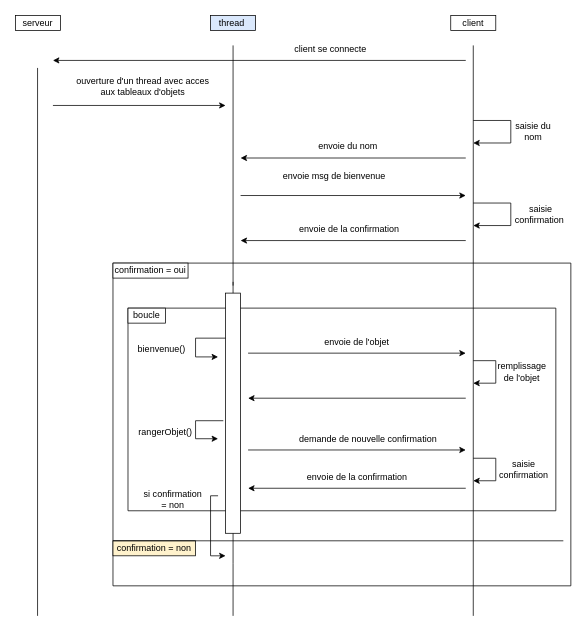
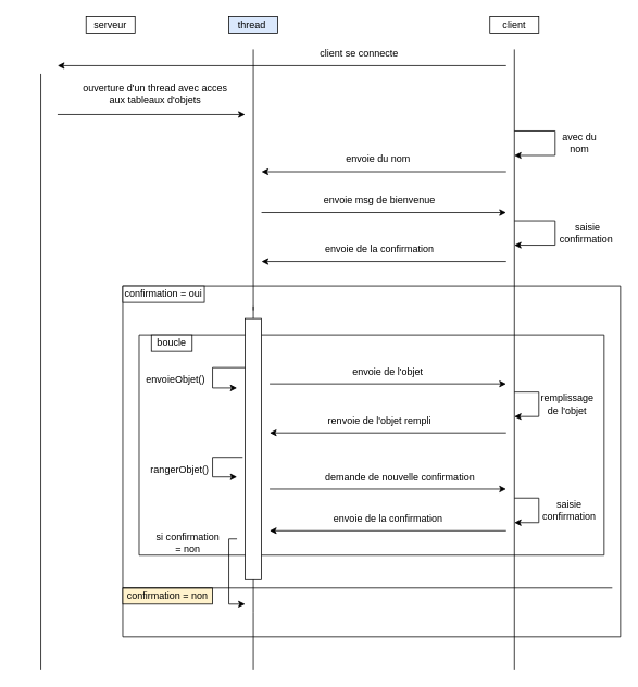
  <mxCell id="0" />
  <mxCell id="1" parent="0" />
- <mxCell id="2" value="serveur&lt;br&gt;" style="rounded=0;whiteSpace=wrap;html=1;" vertex="1" parent="1"><mxGeometry x="20" y="20" width="60" height="20" as="geometry" /></mxCell>
+ <mxCell id="2" value="serveur&lt;br&gt;" style="rounded=0;whiteSpace=wrap;html=1;" vertex="1" parent="1"><mxGeometry x="105" y="20" width="60" height="20" as="geometry" /></mxCell>
  <mxCell id="3" value="thread&amp;nbsp;" style="rounded=0;whiteSpace=wrap;html=1;fillColor=#dae8fc;" vertex="1" parent="1"><mxGeometry x="280" y="20" width="60" height="20" as="geometry" /></mxCell>
  <mxCell id="4" value="client" style="rounded=0;whiteSpace=wrap;html=1;" vertex="1" parent="1"><mxGeometry x="600" y="20" width="60" height="20" as="geometry" /></mxCell>
  <mxCell id="5" value="" style="endArrow=none;html=1;rounded=0;" edge="1" parent="1"><mxGeometry width="50" height="50" relative="1" as="geometry"><mxPoint x="49.5" y="820" as="sourcePoint" /><mxPoint x="49.5" y="90" as="targetPoint" /></mxGeometry></mxCell>
  <mxCell id="6" value="" style="endArrow=none;html=1;rounded=0;startArrow=none;" edge="1" parent="1"><mxGeometry width="50" height="50" relative="1" as="geometry"><mxPoint x="310" y="380" as="sourcePoint" /><mxPoint x="310" y="60" as="targetPoint" /></mxGeometry></mxCell>
  <mxCell id="7" value="" style="endArrow=none;html=1;rounded=0;" edge="1" parent="1"><mxGeometry width="50" height="50" relative="1" as="geometry"><mxPoint x="630" y="820" as="sourcePoint" /><mxPoint x="630" y="60" as="targetPoint" /></mxGeometry></mxCell>
  <mxCell id="8" value="" style="endArrow=classic;html=1;rounded=0;" edge="1" parent="1"><mxGeometry width="50" height="50" relative="1" as="geometry"><mxPoint x="620" y="80" as="sourcePoint" /><mxPoint x="70" y="80" as="targetPoint" /></mxGeometry></mxCell>
  <mxCell id="9" value="client se connecte" style="text;html=1;strokeColor=none;fillColor=none;align=center;verticalAlign=middle;whiteSpace=wrap;rounded=0;" vertex="1" parent="1"><mxGeometry x="380" y="50" width="120" height="30" as="geometry" /></mxCell>
  <mxCell id="10" value="" style="endArrow=classic;html=1;rounded=0;" edge="1" parent="1"><mxGeometry width="50" height="50" relative="1" as="geometry"><mxPoint x="70" y="140" as="sourcePoint" /><mxPoint x="300" y="140" as="targetPoint" /></mxGeometry></mxCell>
  <mxCell id="11" value="ouverture d'un thread avec acces aux tableaux d'objets" style="text;html=1;strokeColor=none;fillColor=none;align=center;verticalAlign=middle;whiteSpace=wrap;rounded=0;" vertex="1" parent="1"><mxGeometry x="100" y="100" width="180" height="30" as="geometry" /></mxCell>
  <mxCell id="12" value="" style="endArrow=classic;html=1;rounded=0;" edge="1" parent="1"><mxGeometry width="50" height="50" relative="1" as="geometry"><mxPoint x="620" y="210" as="sourcePoint" /><mxPoint x="320" y="210" as="targetPoint" /></mxGeometry></mxCell>
  <mxCell id="13" value="envoie du nom&amp;nbsp;" style="text;html=1;strokeColor=none;fillColor=none;align=center;verticalAlign=middle;whiteSpace=wrap;rounded=0;" vertex="1" parent="1"><mxGeometry x="420" y="180" width="90" height="30" as="geometry" /></mxCell>
  <mxCell id="14" value="" style="endArrow=classic;html=1;rounded=0;" edge="1" parent="1"><mxGeometry width="50" height="50" relative="1" as="geometry"><mxPoint x="320" y="260" as="sourcePoint" /><mxPoint x="620" y="260" as="targetPoint" /></mxGeometry></mxCell>
- <mxCell id="15" value="envoie msg de bienvenue" style="text;html=1;strokeColor=none;fillColor=none;align=center;verticalAlign=middle;whiteSpace=wrap;rounded=0;" vertex="1" parent="1"><mxGeometry x="330" y="220" width="230" height="30" as="geometry" /></mxCell>
+ <mxCell id="15" value="envoie msg de bienvenue" style="text;html=1;strokeColor=none;fillColor=none;align=center;verticalAlign=middle;whiteSpace=wrap;rounded=0;" vertex="1" parent="1"><mxGeometry x="350" y="230" width="230" height="30" as="geometry" /></mxCell>
  <mxCell id="16" value="" style="endArrow=classic;html=1;rounded=0;" edge="1" parent="1"><mxGeometry width="50" height="50" relative="1" as="geometry"><mxPoint x="620" y="320" as="sourcePoint" /><mxPoint x="320" y="320" as="targetPoint" /></mxGeometry></mxCell>
  <mxCell id="17" value="" style="endArrow=classic;html=1;rounded=0;" edge="1" parent="1"><mxGeometry width="50" height="50" relative="1" as="geometry"><mxPoint x="630" y="160" as="sourcePoint" /><mxPoint x="630" y="190" as="targetPoint" /><Array as="points"><mxPoint x="680" y="160" /><mxPoint x="680" y="190" /></Array></mxGeometry></mxCell>
  <mxCell id="18" value="" style="endArrow=classic;html=1;rounded=0;" edge="1" parent="1"><mxGeometry width="50" height="50" relative="1" as="geometry"><mxPoint x="630" y="270" as="sourcePoint" /><mxPoint x="630" y="300" as="targetPoint" /><Array as="points"><mxPoint x="680" y="270" /><mxPoint x="680" y="300" /></Array></mxGeometry></mxCell>
- <mxCell id="19" value="saisie du nom" style="text;html=1;strokeColor=none;fillColor=none;align=center;verticalAlign=middle;whiteSpace=wrap;rounded=0;" vertex="1" parent="1"><mxGeometry x="680" y="160" width="60" height="30" as="geometry" /></mxCell>
+ <mxCell id="19" value="avec du nom" style="text;html=1;strokeColor=none;fillColor=none;align=center;verticalAlign=middle;whiteSpace=wrap;rounded=0;" vertex="1" parent="1"><mxGeometry x="680" y="160" width="60" height="30" as="geometry" /></mxCell>
  <mxCell id="20" value="saisie confirmation&amp;nbsp;" style="text;html=1;strokeColor=none;fillColor=none;align=center;verticalAlign=middle;whiteSpace=wrap;rounded=0;" vertex="1" parent="1"><mxGeometry x="680" y="270" width="80" height="30" as="geometry" /></mxCell>
  <mxCell id="21" value="envoie de la confirmation" style="text;html=1;strokeColor=none;fillColor=none;align=center;verticalAlign=middle;whiteSpace=wrap;rounded=0;" vertex="1" parent="1"><mxGeometry x="380" y="290" width="170" height="30" as="geometry" /></mxCell>
  <mxCell id="22" value="" style="endArrow=none;html=1;rounded=0;" edge="1" parent="1"><mxGeometry width="50" height="50" relative="1" as="geometry"><mxPoint x="740" y="410" as="sourcePoint" /><mxPoint x="740" y="410" as="targetPoint" /><Array as="points"><mxPoint x="740" y="680" /><mxPoint x="170" y="680" /><mxPoint x="170" y="410" /></Array></mxGeometry></mxCell>
- <mxCell id="23" value="boucle" style="rounded=0;whiteSpace=wrap;html=1;" vertex="1" parent="1"><mxGeometry x="170" y="410" width="50" height="20" as="geometry" /></mxCell>
+ <mxCell id="23" value="boucle" style="rounded=0;whiteSpace=wrap;html=1;" vertex="1" parent="1"><mxGeometry x="185" y="410" width="50" height="20" as="geometry" /></mxCell>
  <mxCell id="24" value="" style="rounded=0;whiteSpace=wrap;html=1;" vertex="1" parent="1"><mxGeometry x="300" y="390" width="20" height="320" as="geometry" /></mxCell>
  <mxCell id="25" value="" style="endArrow=none;html=1;rounded=0;startArrow=none;" edge="1" parent="1" target="24"><mxGeometry width="50" height="50" relative="1" as="geometry"><mxPoint x="310" y="750" as="sourcePoint" /><mxPoint x="310" y="60" as="targetPoint" /></mxGeometry></mxCell>
  <mxCell id="26" value="" style="endArrow=classic;html=1;rounded=0;" edge="1" parent="1"><mxGeometry width="50" height="50" relative="1" as="geometry"><mxPoint x="300" y="450" as="sourcePoint" /><mxPoint x="290" y="475" as="targetPoint" /><Array as="points"><mxPoint x="260" y="450" /><mxPoint x="260" y="475" /></Array></mxGeometry></mxCell>
- <mxCell id="27" value="bienvenue()" style="text;html=1;strokeColor=none;fillColor=none;align=center;verticalAlign=middle;whiteSpace=wrap;rounded=0;" vertex="1" parent="1"><mxGeometry x="170" y="450" width="90" height="30" as="geometry" /></mxCell>
+ <mxCell id="27" value="envoieObjet()" style="text;html=1;strokeColor=none;fillColor=none;align=center;verticalAlign=middle;whiteSpace=wrap;rounded=0;" vertex="1" parent="1"><mxGeometry x="170" y="450" width="90" height="30" as="geometry" /></mxCell>
  <mxCell id="28" value="" style="endArrow=classic;html=1;rounded=0;" edge="1" parent="1"><mxGeometry width="50" height="50" relative="1" as="geometry"><mxPoint x="330" y="470" as="sourcePoint" /><mxPoint x="620" y="470" as="targetPoint" /></mxGeometry></mxCell>
  <mxCell id="29" value="envoie de l'objet" style="text;html=1;strokeColor=none;fillColor=none;align=center;verticalAlign=middle;whiteSpace=wrap;rounded=0;" vertex="1" parent="1"><mxGeometry x="425" y="440" width="100" height="30" as="geometry" /></mxCell>
  <mxCell id="30" value="" style="endArrow=classic;html=1;rounded=0;" edge="1" parent="1"><mxGeometry width="50" height="50" relative="1" as="geometry"><mxPoint x="630" y="480" as="sourcePoint" /><mxPoint x="630" y="510" as="targetPoint" /><Array as="points"><mxPoint x="660" y="480" /><mxPoint x="660" y="510" /></Array></mxGeometry></mxCell>
  <mxCell id="31" value="remplissage de l'objet" style="text;html=1;strokeColor=none;fillColor=none;align=center;verticalAlign=middle;whiteSpace=wrap;rounded=0;" vertex="1" parent="1"><mxGeometry x="660" y="480" width="70" height="30" as="geometry" /></mxCell>
  <mxCell id="32" value="" style="endArrow=classic;html=1;rounded=0;" edge="1" parent="1"><mxGeometry width="50" height="50" relative="1" as="geometry"><mxPoint x="620" y="530" as="sourcePoint" /><mxPoint x="330" y="530" as="targetPoint" /></mxGeometry></mxCell>
+ <mxCell id="33" value="renvoie de l'objet rempli" style="text;html=1;strokeColor=none;fillColor=none;align=center;verticalAlign=middle;whiteSpace=wrap;rounded=0;" vertex="1" parent="1"><mxGeometry x="390" y="500" width="150" height="30" as="geometry" /></mxCell>
  <mxCell id="34" value="" style="endArrow=none;html=1;rounded=0;startArrow=none;" edge="1" parent="1" source="24"><mxGeometry width="50" height="50" relative="1" as="geometry"><mxPoint x="310" y="390" as="sourcePoint" /><mxPoint x="310" y="375" as="targetPoint" /></mxGeometry></mxCell>
  <mxCell id="35" value="" style="endArrow=classic;html=1;rounded=0;" edge="1" parent="1"><mxGeometry width="50" height="50" relative="1" as="geometry"><mxPoint x="330" y="599" as="sourcePoint" /><mxPoint x="620" y="599" as="targetPoint" /></mxGeometry></mxCell>
  <mxCell id="36" value="" style="endArrow=classic;html=1;rounded=0;" edge="1" parent="1"><mxGeometry width="50" height="50" relative="1" as="geometry"><mxPoint x="620" y="650" as="sourcePoint" /><mxPoint x="330" y="650" as="targetPoint" /></mxGeometry></mxCell>
  <mxCell id="37" value="" style="endArrow=classic;html=1;rounded=0;" edge="1" parent="1"><mxGeometry width="50" height="50" relative="1" as="geometry"><mxPoint x="630" y="610" as="sourcePoint" /><mxPoint x="630" y="640" as="targetPoint" /><Array as="points"><mxPoint x="660" y="610" /><mxPoint x="660" y="640" /></Array></mxGeometry></mxCell>
  <mxCell id="38" value="saisie confirmation" style="text;html=1;strokeColor=none;fillColor=none;align=center;verticalAlign=middle;whiteSpace=wrap;rounded=0;" vertex="1" parent="1"><mxGeometry x="665" y="610" width="65" height="30" as="geometry" /></mxCell>
  <mxCell id="39" value="demande de nouvelle confirmation" style="text;html=1;strokeColor=none;fillColor=none;align=center;verticalAlign=middle;whiteSpace=wrap;rounded=0;" vertex="1" parent="1"><mxGeometry x="390" y="570" width="200" height="30" as="geometry" /></mxCell>
  <mxCell id="40" value="envoie de la confirmation" style="text;html=1;strokeColor=none;fillColor=none;align=center;verticalAlign=middle;whiteSpace=wrap;rounded=0;" vertex="1" parent="1"><mxGeometry x="397.5" y="620" width="155" height="30" as="geometry" /></mxCell>
  <mxCell id="41" value="" style="endArrow=classic;html=1;rounded=0;" edge="1" parent="1"><mxGeometry width="50" height="50" relative="1" as="geometry"><mxPoint x="297" y="560" as="sourcePoint" /><mxPoint x="290" y="584" as="targetPoint" /><Array as="points"><mxPoint x="260" y="560" /><mxPoint x="260" y="584" /></Array></mxGeometry></mxCell>
  <mxCell id="42" value="rangerObjet()" style="text;html=1;strokeColor=none;fillColor=none;align=center;verticalAlign=middle;whiteSpace=wrap;rounded=0;" vertex="1" parent="1"><mxGeometry x="180" y="560" width="80" height="30" as="geometry" /></mxCell>
  <mxCell id="43" style="edgeStyle=orthogonalEdgeStyle;rounded=0;orthogonalLoop=1;jettySize=auto;html=1;exitX=0.5;exitY=1;exitDx=0;exitDy=0;" edge="1" parent="1"><mxGeometry relative="1" as="geometry"><mxPoint x="215" y="770" as="sourcePoint" /><mxPoint x="215" y="770" as="targetPoint" /></mxGeometry></mxCell>
  <mxCell id="44" value="" style="endArrow=none;html=1;rounded=0;" edge="1" parent="1"><mxGeometry width="50" height="50" relative="1" as="geometry"><mxPoint x="310" y="820" as="sourcePoint" /><mxPoint x="310" y="750" as="targetPoint" /></mxGeometry></mxCell>
  <mxCell id="45" value="" style="endArrow=none;html=1;rounded=0;" edge="1" parent="1"><mxGeometry width="50" height="50" relative="1" as="geometry"><mxPoint x="760" y="350" as="sourcePoint" /><mxPoint x="760" y="350" as="targetPoint" /><Array as="points"><mxPoint x="760" y="780" /><mxPoint x="150" y="780" /><mxPoint x="150" y="350" /></Array></mxGeometry></mxCell>
  <mxCell id="46" value="" style="endArrow=classic;html=1;rounded=0;" edge="1" parent="1"><mxGeometry width="50" height="50" relative="1" as="geometry"><mxPoint x="290" y="660" as="sourcePoint" /><mxPoint x="300" y="740" as="targetPoint" /><Array as="points"><mxPoint x="280" y="660" /><mxPoint x="280" y="740" /></Array></mxGeometry></mxCell>
  <mxCell id="47" value="si confirmation = non" style="text;html=1;strokeColor=none;fillColor=none;align=center;verticalAlign=middle;whiteSpace=wrap;rounded=0;" vertex="1" parent="1"><mxGeometry x="190" y="650" width="80" height="30" as="geometry" /></mxCell>
  <mxCell id="48" value="confirmation = oui" style="rounded=0;whiteSpace=wrap;html=1;" vertex="1" parent="1"><mxGeometry x="150" y="350" width="100" height="20" as="geometry" /></mxCell>
  <mxCell id="49" value="confirmation = non" style="rounded=0;whiteSpace=wrap;html=1;fillColor=#fff2cc;" vertex="1" parent="1"><mxGeometry x="150" y="720" width="110" height="20" as="geometry" /></mxCell>
  <mxCell id="50" value="" style="endArrow=none;html=1;rounded=0;" edge="1" parent="1"><mxGeometry width="50" height="50" relative="1" as="geometry"><mxPoint x="150" y="720" as="sourcePoint" /><mxPoint x="750" y="720" as="targetPoint" /></mxGeometry></mxCell>
